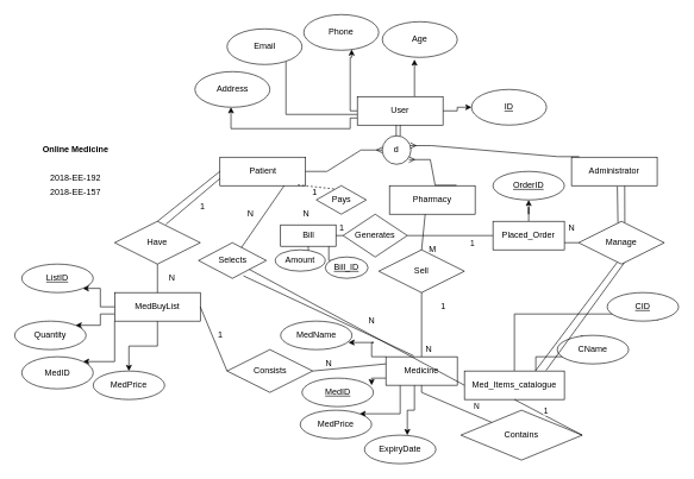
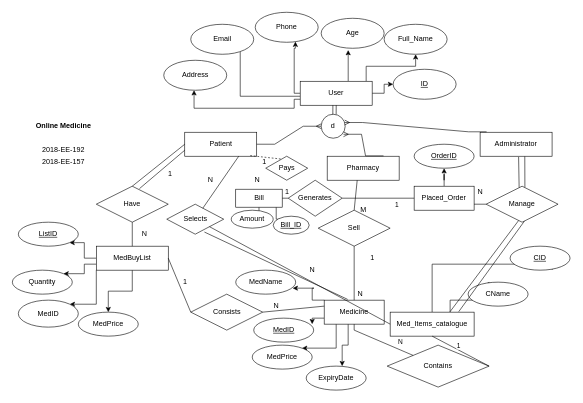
  <mxCell id="0" />
  <mxCell id="1" parent="0" />
  <mxCell id="2" value="Patient" style="rounded=0;whiteSpace=wrap;html=1;" vertex="1" parent="1"><mxGeometry x="307.5" y="220" width="120" height="40" as="geometry" /></mxCell>
  <mxCell id="3" value="Administrator" style="rounded=0;whiteSpace=wrap;html=1;" vertex="1" parent="1"><mxGeometry x="800" y="220" width="120" height="40" as="geometry" /></mxCell>
  <mxCell id="4" style="edgeStyle=orthogonalEdgeStyle;rounded=0;orthogonalLoop=1;jettySize=auto;html=1;entryX=1;entryY=1;entryDx=0;entryDy=0;" edge="1" parent="1" source="8" target="64"><mxGeometry relative="1" as="geometry" /></mxCell>
  <mxCell id="5" style="edgeStyle=orthogonalEdgeStyle;rounded=0;orthogonalLoop=1;jettySize=auto;html=1;entryX=1;entryY=0;entryDx=0;entryDy=0;" edge="1" parent="1" source="8" target="65"><mxGeometry relative="1" as="geometry"><Array as="points"><mxPoint x="140" y="440" /><mxPoint x="140" y="456" /></Array></mxGeometry></mxCell>
  <mxCell id="6" style="edgeStyle=orthogonalEdgeStyle;rounded=0;orthogonalLoop=1;jettySize=auto;html=1;entryX=1;entryY=0;entryDx=0;entryDy=0;" edge="1" parent="1" source="8" target="66"><mxGeometry relative="1" as="geometry"><Array as="points"><mxPoint x="160" y="507" /></Array></mxGeometry></mxCell>
  <mxCell id="7" style="edgeStyle=orthogonalEdgeStyle;rounded=0;orthogonalLoop=1;jettySize=auto;html=1;entryX=0.5;entryY=0;entryDx=0;entryDy=0;" edge="1" parent="1" source="8" target="67"><mxGeometry relative="1" as="geometry" /></mxCell>
  <mxCell id="8" value="MedBuyList" style="rounded=0;whiteSpace=wrap;html=1;" vertex="1" parent="1"><mxGeometry x="160" y="410" width="120" height="40" as="geometry" /></mxCell>
  <mxCell id="9" value="Pharmacy" style="rounded=0;whiteSpace=wrap;html=1;" vertex="1" parent="1"><mxGeometry x="545" y="260" width="120" height="40" as="geometry" /></mxCell>
+ <mxCell id="10" style="edgeStyle=orthogonalEdgeStyle;rounded=0;orthogonalLoop=1;jettySize=auto;html=1;entryX=0.5;entryY=1;entryDx=0;entryDy=0;" edge="1" parent="1" source="16" target="20"><mxGeometry relative="1" as="geometry"><Array as="points"><mxPoint x="610" y="110" /></Array></mxGeometry></mxCell>
  <mxCell id="11" style="edgeStyle=orthogonalEdgeStyle;rounded=0;orthogonalLoop=1;jettySize=auto;html=1;entryX=0.429;entryY=1.06;entryDx=0;entryDy=0;entryPerimeter=0;" edge="1" parent="1" source="16" target="19"><mxGeometry relative="1" as="geometry"><mxPoint x="440" y="80" as="targetPoint" /><Array as="points"><mxPoint x="580" y="83" /></Array></mxGeometry></mxCell>
  <mxCell id="12" style="edgeStyle=orthogonalEdgeStyle;rounded=0;orthogonalLoop=1;jettySize=auto;html=1;" edge="1" parent="1" source="16" target="17"><mxGeometry relative="1" as="geometry"><mxPoint x="470" y="80" as="targetPoint" /><Array as="points"><mxPoint x="490" y="155" /><mxPoint x="490" y="80" /><mxPoint x="492" y="80" /></Array></mxGeometry></mxCell>
  <mxCell id="13" style="edgeStyle=orthogonalEdgeStyle;rounded=0;orthogonalLoop=1;jettySize=auto;html=1;endArrow=none;" edge="1" parent="1" source="16" target="18"><mxGeometry relative="1" as="geometry"><Array as="points"><mxPoint x="400" y="160" /></Array></mxGeometry></mxCell>
  <mxCell id="14" style="edgeStyle=orthogonalEdgeStyle;rounded=0;orthogonalLoop=1;jettySize=auto;html=1;exitX=0;exitY=0.75;exitDx=0;exitDy=0;" edge="1" parent="1" source="16" target="22"><mxGeometry relative="1" as="geometry"><mxPoint x="360" y="180" as="targetPoint" /><Array as="points"><mxPoint x="490" y="165" /><mxPoint x="490" y="180" /><mxPoint x="323" y="180" /></Array></mxGeometry></mxCell>
  <mxCell id="15" value="" style="edgeStyle=orthogonalEdgeStyle;rounded=0;orthogonalLoop=1;jettySize=auto;html=1;" edge="1" parent="1" source="16" target="21"><mxGeometry relative="1" as="geometry" /></mxCell>
  <mxCell id="16" value="User" style="rounded=0;whiteSpace=wrap;html=1;" vertex="1" parent="1"><mxGeometry x="500" y="135" width="120" height="40" as="geometry" /></mxCell>
  <mxCell id="17" value="Phone" style="ellipse;whiteSpace=wrap;html=1;" vertex="1" parent="1"><mxGeometry x="425" y="20" width="105" height="50" as="geometry" /></mxCell>
  <mxCell id="18" value="Email" style="ellipse;whiteSpace=wrap;html=1;" vertex="1" parent="1"><mxGeometry x="317.5" y="40" width="105" height="50" as="geometry" /></mxCell>
  <mxCell id="19" value="Age" style="ellipse;whiteSpace=wrap;html=1;" vertex="1" parent="1"><mxGeometry x="535" y="30" width="105" height="50" as="geometry" /></mxCell>
- <mxCell id="21" value="&lt;u&gt;ID&lt;/u&gt;" style="ellipse;whiteSpace=wrap;html=1;" vertex="1" parent="1"><mxGeometry x="660" y="125" width="105" height="50" as="geometry" /></mxCell>
+ <mxCell id="20" value="Full_Name" style="ellipse;whiteSpace=wrap;html=1;" vertex="1" parent="1"><mxGeometry x="640" y="40" width="105" height="50" as="geometry" /></mxCell>
+ <mxCell id="21" value="&lt;u&gt;ID&lt;/u&gt;" style="ellipse;whiteSpace=wrap;html=1;" vertex="1" parent="1"><mxGeometry x="655" y="115" width="105" height="50" as="geometry" /></mxCell>
  <mxCell id="22" value="Address" style="ellipse;whiteSpace=wrap;html=1;" vertex="1" parent="1"><mxGeometry x="272.5" y="100" width="105" height="50" as="geometry" /></mxCell>
  <mxCell id="23" value="d" style="ellipse;whiteSpace=wrap;html=1;aspect=fixed;" vertex="1" parent="1"><mxGeometry x="535" y="190" width="40" height="40" as="geometry" /></mxCell>
  <mxCell id="24" value="" style="endArrow=none;html=1;rounded=0;exitX=0.485;exitY=0.006;exitDx=0;exitDy=0;exitPerimeter=0;" edge="1" parent="1" source="23"><mxGeometry width="50" height="50" relative="1" as="geometry"><mxPoint x="554.5" y="195" as="sourcePoint" /><mxPoint x="554.5" y="175" as="targetPoint" /></mxGeometry></mxCell>
  <mxCell id="25" value="" style="endArrow=none;html=1;rounded=0;exitX=0.485;exitY=0.006;exitDx=0;exitDy=0;exitPerimeter=0;" edge="1" parent="1"><mxGeometry width="50" height="50" relative="1" as="geometry"><mxPoint x="559.95" y="190.24" as="sourcePoint" /><mxPoint x="560.05" y="175" as="targetPoint" /></mxGeometry></mxCell>
  <mxCell id="26" value="" style="edgeStyle=entityRelationEdgeStyle;fontSize=12;html=1;endArrow=ERmany;rounded=0;entryX=0;entryY=0.5;entryDx=0;entryDy=0;" edge="1" parent="1" source="2" target="23"><mxGeometry width="100" height="100" relative="1" as="geometry"><mxPoint x="422.5" y="310" as="sourcePoint" /><mxPoint x="522.5" y="210" as="targetPoint" /></mxGeometry></mxCell>
  <mxCell id="27" value="" style="edgeStyle=entityRelationEdgeStyle;fontSize=12;html=1;endArrow=ERmany;rounded=0;entryX=0.98;entryY=0.345;entryDx=0;entryDy=0;exitX=0.09;exitY=-0.018;exitDx=0;exitDy=0;exitPerimeter=0;entryPerimeter=0;" edge="1" parent="1" source="3" target="23"><mxGeometry width="100" height="100" relative="1" as="geometry"><mxPoint x="575" y="320" as="sourcePoint" /><mxPoint x="660" y="220" as="targetPoint" /></mxGeometry></mxCell>
  <mxCell id="28" value="" style="edgeStyle=entityRelationEdgeStyle;fontSize=12;html=1;endArrow=ERmany;rounded=0;exitX=0.783;exitY=-0.015;exitDx=0;exitDy=0;exitPerimeter=0;entryX=0.93;entryY=0.835;entryDx=0;entryDy=0;entryPerimeter=0;" edge="1" parent="1" source="9" target="23"><mxGeometry width="100" height="100" relative="1" as="geometry"><mxPoint x="400" y="380" as="sourcePoint" /><mxPoint x="570" y="230" as="targetPoint" /></mxGeometry></mxCell>
  <mxCell id="29" style="edgeStyle=orthogonalEdgeStyle;rounded=0;orthogonalLoop=1;jettySize=auto;html=1;entryX=0.27;entryY=0.1;entryDx=0;entryDy=0;entryPerimeter=0;" edge="1" parent="1" source="31" target="33"><mxGeometry relative="1" as="geometry"><Array as="points"><mxPoint x="750" y="500" /><mxPoint x="850" y="500" /><mxPoint x="850" y="474" /></Array></mxGeometry></mxCell>
  <mxCell id="30" style="edgeStyle=orthogonalEdgeStyle;rounded=0;orthogonalLoop=1;jettySize=auto;html=1;entryX=0.7;entryY=1;entryDx=0;entryDy=0;entryPerimeter=0;" edge="1" parent="1" source="31" target="34"><mxGeometry relative="1" as="geometry"><Array as="points"><mxPoint x="920" y="440" /></Array></mxGeometry></mxCell>
  <mxCell id="31" value="Med_Items_catalogue" style="whiteSpace=wrap;html=1;align=center;" vertex="1" parent="1"><mxGeometry x="650" y="520" width="140" height="40" as="geometry" /></mxCell>
  <mxCell id="32" value="Manage" style="shape=rhombus;perimeter=rhombusPerimeter;whiteSpace=wrap;html=1;align=center;" vertex="1" parent="1"><mxGeometry x="810" y="310" width="120" height="60" as="geometry" /></mxCell>
  <mxCell id="33" value="CName" style="ellipse;whiteSpace=wrap;html=1;align=center;" vertex="1" parent="1"><mxGeometry x="780" y="470" width="100" height="40" as="geometry" /></mxCell>
  <mxCell id="34" value="&lt;u&gt;CID&lt;/u&gt;" style="ellipse;whiteSpace=wrap;html=1;align=center;" vertex="1" parent="1"><mxGeometry x="850" y="410" width="100" height="40" as="geometry" /></mxCell>
  <mxCell id="35" value="" style="endArrow=none;html=1;rounded=0;entryX=0.532;entryY=0.972;entryDx=0;entryDy=0;entryPerimeter=0;exitX=0.817;exitY=-0.02;exitDx=0;exitDy=0;exitPerimeter=0;" edge="1" parent="1" source="31" target="32"><mxGeometry width="50" height="50" relative="1" as="geometry"><mxPoint x="740" y="400" as="sourcePoint" /><mxPoint x="744" y="360" as="targetPoint" /></mxGeometry></mxCell>
  <mxCell id="36" value="" style="endArrow=none;html=1;rounded=0;entryX=0.451;entryY=0.956;entryDx=0;entryDy=0;entryPerimeter=0;exitX=0.713;exitY=-0.017;exitDx=0;exitDy=0;exitPerimeter=0;" edge="1" parent="1" source="31" target="32"><mxGeometry width="50" height="50" relative="1" as="geometry"><mxPoint x="734" y="400" as="sourcePoint" /><mxPoint x="734" y="360" as="targetPoint" /></mxGeometry></mxCell>
  <mxCell id="37" value="" style="endArrow=none;html=1;rounded=0;entryX=0.621;entryY=1.009;entryDx=0;entryDy=0;entryPerimeter=0;exitX=0.539;exitY=0.031;exitDx=0;exitDy=0;exitPerimeter=0;" edge="1" parent="1" source="32" target="3"><mxGeometry width="50" height="50" relative="1" as="geometry"><mxPoint x="744.66" y="300" as="sourcePoint" /><mxPoint x="744.66" y="240" as="targetPoint" /></mxGeometry></mxCell>
  <mxCell id="38" value="" style="endArrow=none;html=1;rounded=0;entryX=0.535;entryY=1.029;entryDx=0;entryDy=0;entryPerimeter=0;exitX=0.459;exitY=0.037;exitDx=0;exitDy=0;exitPerimeter=0;" edge="1" parent="1" source="32" target="3"><mxGeometry width="50" height="50" relative="1" as="geometry"><mxPoint x="734.66" y="300" as="sourcePoint" /><mxPoint x="734.66" y="240" as="targetPoint" /></mxGeometry></mxCell>
  <mxCell id="39" value="Contains" style="shape=rhombus;perimeter=rhombusPerimeter;whiteSpace=wrap;html=1;align=center;" vertex="1" parent="1"><mxGeometry x="645" y="575" width="170" height="70" as="geometry" /></mxCell>
  <mxCell id="40" style="edgeStyle=orthogonalEdgeStyle;rounded=0;orthogonalLoop=1;jettySize=auto;html=1;entryX=0.6;entryY=0;entryDx=0;entryDy=0;entryPerimeter=0;" edge="1" parent="1" source="44" target="57"><mxGeometry relative="1" as="geometry"><Array as="points"><mxPoint x="580" y="575" /><mxPoint x="570" y="575" /></Array></mxGeometry></mxCell>
  <mxCell id="41" style="edgeStyle=orthogonalEdgeStyle;rounded=0;orthogonalLoop=1;jettySize=auto;html=1;entryX=0.95;entryY=0.75;entryDx=0;entryDy=0;entryPerimeter=0;" edge="1" parent="1" source="44" target="55"><mxGeometry relative="1" as="geometry"><Array as="points"><mxPoint x="520" y="500" /><mxPoint x="520" y="480" /><mxPoint x="523" y="480" /></Array></mxGeometry></mxCell>
  <mxCell id="42" style="edgeStyle=orthogonalEdgeStyle;rounded=0;orthogonalLoop=1;jettySize=auto;html=1;entryX=0.975;entryY=0.25;entryDx=0;entryDy=0;entryPerimeter=0;" edge="1" parent="1" source="44" target="54"><mxGeometry relative="1" as="geometry"><Array as="points"><mxPoint x="520" y="530" /></Array></mxGeometry></mxCell>
  <mxCell id="43" style="edgeStyle=orthogonalEdgeStyle;rounded=0;orthogonalLoop=1;jettySize=auto;html=1;" edge="1" parent="1" source="44" target="56"><mxGeometry relative="1" as="geometry"><Array as="points"><mxPoint x="560" y="580" /></Array></mxGeometry></mxCell>
  <mxCell id="44" value="Medicine" style="whiteSpace=wrap;html=1;align=center;" vertex="1" parent="1"><mxGeometry x="540" y="500" width="100" height="40" as="geometry" /></mxCell>
  <mxCell id="45" value="" style="endArrow=none;html=1;rounded=0;exitX=1;exitY=0.5;exitDx=0;exitDy=0;entryX=0.5;entryY=1;entryDx=0;entryDy=0;" edge="1" parent="1" source="39" target="31"><mxGeometry relative="1" as="geometry"><mxPoint x="612.5" y="469.52" as="sourcePoint" /><mxPoint x="772.5" y="469.52" as="targetPoint" /></mxGeometry></mxCell>
  <mxCell id="46" value="1" style="edgeLabel;html=1;align=center;verticalAlign=middle;resizable=0;points=[];" vertex="1" connectable="0" parent="45"><mxGeometry x="-0.313" y="-1" relative="1" as="geometry"><mxPoint x="-19" y="-16" as="offset" /></mxGeometry></mxCell>
  <mxCell id="47" value="" style="endArrow=none;html=1;rounded=0;exitX=0.5;exitY=1;exitDx=0;exitDy=0;" edge="1" parent="1" source="44" target="39"><mxGeometry relative="1" as="geometry"><mxPoint x="560" y="500" as="sourcePoint" /><mxPoint x="675.34" y="573.4" as="targetPoint" /><Array as="points"><mxPoint x="590" y="550" /></Array></mxGeometry></mxCell>
  <mxCell id="48" value="N" style="edgeLabel;html=1;align=center;verticalAlign=middle;resizable=0;points=[];" vertex="1" connectable="0" parent="47"><mxGeometry x="-0.035" relative="1" as="geometry"><mxPoint x="34" as="offset" /></mxGeometry></mxCell>
  <mxCell id="49" value="Sell" style="shape=rhombus;perimeter=rhombusPerimeter;whiteSpace=wrap;html=1;align=center;" vertex="1" parent="1"><mxGeometry x="530" y="350" width="120" height="60" as="geometry" /></mxCell>
  <mxCell id="50" value="" style="endArrow=none;html=1;rounded=0;exitX=0.5;exitY=1;exitDx=0;exitDy=0;entryX=0.5;entryY=0;entryDx=0;entryDy=0;" edge="1" parent="1" source="49" target="44"><mxGeometry relative="1" as="geometry"><mxPoint x="560" y="500" as="sourcePoint" /><mxPoint x="720" y="500" as="targetPoint" /></mxGeometry></mxCell>
  <mxCell id="51" value="" style="endArrow=none;html=1;rounded=0;exitX=0.417;exitY=1;exitDx=0;exitDy=0;exitPerimeter=0;entryX=0.5;entryY=0;entryDx=0;entryDy=0;" edge="1" parent="1" source="9" target="49"><mxGeometry relative="1" as="geometry"><mxPoint x="589.68" y="401.6" as="sourcePoint" /><mxPoint x="720" y="500" as="targetPoint" /></mxGeometry></mxCell>
  <mxCell id="52" value="N" style="text;html=1;align=center;verticalAlign=middle;resizable=0;points=[];autosize=1;strokeColor=none;fillColor=none;" vertex="1" parent="1"><mxGeometry x="590" y="480" width="20" height="20" as="geometry" /></mxCell>
  <mxCell id="53" value="M" style="text;html=1;align=center;verticalAlign=middle;resizable=0;points=[];autosize=1;strokeColor=none;fillColor=none;" vertex="1" parent="1"><mxGeometry x="590" y="340" width="30" height="20" as="geometry" /></mxCell>
  <mxCell id="54" value="&lt;u&gt;MedID&lt;/u&gt;" style="ellipse;whiteSpace=wrap;html=1;align=center;" vertex="1" parent="1"><mxGeometry x="422.5" y="530" width="100" height="40" as="geometry" /></mxCell>
  <mxCell id="55" value="MedName" style="ellipse;whiteSpace=wrap;html=1;align=center;" vertex="1" parent="1"><mxGeometry x="392.5" y="450" width="100" height="40" as="geometry" /></mxCell>
  <mxCell id="56" value="MedPrice" style="ellipse;whiteSpace=wrap;html=1;align=center;" vertex="1" parent="1"><mxGeometry x="420" y="575" width="100" height="40" as="geometry" /></mxCell>
  <mxCell id="57" value="ExpiryDate" style="ellipse;whiteSpace=wrap;html=1;align=center;" vertex="1" parent="1"><mxGeometry x="510" y="610" width="100" height="40" as="geometry" /></mxCell>
  <mxCell id="58" value="Have" style="shape=rhombus;perimeter=rhombusPerimeter;whiteSpace=wrap;html=1;align=center;" vertex="1" parent="1"><mxGeometry x="160" y="310" width="120" height="60" as="geometry" /></mxCell>
  <mxCell id="59" value="" style="endArrow=none;html=1;rounded=0;entryX=0;entryY=0.5;entryDx=0;entryDy=0;exitX=0.5;exitY=0;exitDx=0;exitDy=0;" edge="1" parent="1" source="58" target="2"><mxGeometry relative="1" as="geometry"><mxPoint x="310" y="370" as="sourcePoint" /><mxPoint x="470" y="370" as="targetPoint" /></mxGeometry></mxCell>
  <mxCell id="60" value="" style="endArrow=none;html=1;rounded=0;exitX=0.5;exitY=1;exitDx=0;exitDy=0;entryX=0.5;entryY=0;entryDx=0;entryDy=0;" edge="1" parent="1" source="58" target="8"><mxGeometry relative="1" as="geometry"><mxPoint x="310" y="370" as="sourcePoint" /><mxPoint x="470" y="370" as="targetPoint" /></mxGeometry></mxCell>
  <mxCell id="61" value="" style="endArrow=none;html=1;rounded=0;exitX=0.6;exitY=0.067;exitDx=0;exitDy=0;exitPerimeter=0;entryX=0;entryY=0.75;entryDx=0;entryDy=0;" edge="1" parent="1" source="58" target="2"><mxGeometry relative="1" as="geometry"><mxPoint x="310" y="370" as="sourcePoint" /><mxPoint x="470" y="370" as="targetPoint" /></mxGeometry></mxCell>
  <mxCell id="62" value="1" style="text;html=1;align=center;verticalAlign=middle;resizable=0;points=[];autosize=1;strokeColor=none;fillColor=none;" vertex="1" parent="1"><mxGeometry x="272.5" y="280" width="20" height="20" as="geometry" /></mxCell>
  <mxCell id="63" value="N" style="text;html=1;align=center;verticalAlign=middle;resizable=0;points=[];autosize=1;strokeColor=none;fillColor=none;" vertex="1" parent="1"><mxGeometry x="230" y="380" width="20" height="20" as="geometry" /></mxCell>
  <mxCell id="64" value="&lt;u&gt;ListID&lt;/u&gt;" style="ellipse;whiteSpace=wrap;html=1;align=center;" vertex="1" parent="1"><mxGeometry y="370" width="100" height="40" as="geometry" x="30" /></mxCell>
  <mxCell id="65" value="Quantity" style="ellipse;whiteSpace=wrap;html=1;align=center;" vertex="1" parent="1"><mxGeometry x="20" y="450" width="100" height="40" as="geometry" /></mxCell>
  <mxCell id="66" value="MedID" style="ellipse;whiteSpace=wrap;html=1;align=center;" vertex="1" parent="1"><mxGeometry y="500" width="100" height="45" as="geometry" x="30" /></mxCell>
  <mxCell id="67" value="MedPrice" style="ellipse;whiteSpace=wrap;html=1;align=center;" vertex="1" parent="1"><mxGeometry x="130" y="520" width="100" height="40" as="geometry" /></mxCell>
  <mxCell id="68" value="Consists" style="shape=rhombus;perimeter=rhombusPerimeter;whiteSpace=wrap;html=1;align=center;" vertex="1" parent="1"><mxGeometry x="317.5" y="490" width="120" height="60" as="geometry" /></mxCell>
  <mxCell id="69" value="" style="endArrow=none;html=1;rounded=0;exitX=1;exitY=0.5;exitDx=0;exitDy=0;entryX=0;entryY=0.5;entryDx=0;entryDy=0;" edge="1" parent="1" source="8" target="68"><mxGeometry relative="1" as="geometry"><mxPoint x="300" y="420" as="sourcePoint" /><mxPoint x="460" y="420" as="targetPoint" /></mxGeometry></mxCell>
  <mxCell id="70" value="" style="endArrow=none;html=1;rounded=0;exitX=1;exitY=0.5;exitDx=0;exitDy=0;entryX=0;entryY=0.25;entryDx=0;entryDy=0;" edge="1" parent="1" source="68" target="44"><mxGeometry relative="1" as="geometry"><mxPoint x="300" y="510" as="sourcePoint" /><mxPoint x="460" y="510" as="targetPoint" /></mxGeometry></mxCell>
  <mxCell id="71" value="1" style="text;html=1;align=center;verticalAlign=middle;resizable=0;points=[];autosize=1;strokeColor=none;fillColor=none;" vertex="1" parent="1"><mxGeometry x="297.5" y="460" width="20" height="20" as="geometry" /></mxCell>
  <mxCell id="72" value="N" style="text;html=1;align=center;verticalAlign=middle;resizable=0;points=[];autosize=1;strokeColor=none;fillColor=none;" vertex="1" parent="1"><mxGeometry x="450" y="500" width="20" height="20" as="geometry" /></mxCell>
  <mxCell id="73" value="Selects" style="shape=rhombus;perimeter=rhombusPerimeter;whiteSpace=wrap;html=1;align=center;" vertex="1" parent="1"><mxGeometry x="277.5" y="340" width="95" height="50" as="geometry" /></mxCell>
  <mxCell id="74" value="" style="endArrow=none;html=1;rounded=0;exitX=0.75;exitY=1;exitDx=0;exitDy=0;" edge="1" parent="1" source="2" target="73"><mxGeometry relative="1" as="geometry"><mxPoint x="440" y="500" as="sourcePoint" /><mxPoint x="600" y="500" as="targetPoint" /></mxGeometry></mxCell>
  <mxCell id="75" value="N" style="text;html=1;align=center;verticalAlign=middle;resizable=0;points=[];autosize=1;strokeColor=none;fillColor=none;" vertex="1" parent="1"><mxGeometry x="340" y="290" width="20" height="20" as="geometry" /></mxCell>
  <mxCell id="76" value="" style="endArrow=none;html=1;rounded=0;exitX=1;exitY=1;exitDx=0;exitDy=0;entryX=0;entryY=0.5;entryDx=0;entryDy=0;" edge="1" parent="1" source="73" target="31"><mxGeometry relative="1" as="geometry"><mxPoint x="440" y="500" as="sourcePoint" /><mxPoint x="600" y="500" as="targetPoint" /></mxGeometry></mxCell>
  <mxCell id="77" value="1" style="text;html=1;align=center;verticalAlign=middle;resizable=0;points=[];autosize=1;strokeColor=none;fillColor=none;" vertex="1" parent="1"><mxGeometry x="610" y="420" width="20" height="20" as="geometry" /></mxCell>
  <mxCell id="78" value="" style="endArrow=none;html=1;rounded=0;exitX=0.661;exitY=0.929;exitDx=0;exitDy=0;exitPerimeter=0;entryX=0.391;entryY=-0.032;entryDx=0;entryDy=0;entryPerimeter=0;" edge="1" parent="1" source="73" target="44"><mxGeometry relative="1" as="geometry"><mxPoint x="500" y="430" as="sourcePoint" /><mxPoint x="660" y="430" as="targetPoint" /></mxGeometry></mxCell>
  <mxCell id="79" value="N" style="text;html=1;align=center;verticalAlign=middle;resizable=0;points=[];autosize=1;strokeColor=none;fillColor=none;" vertex="1" parent="1"><mxGeometry x="510" y="440" width="20" height="20" as="geometry" /></mxCell>
  <mxCell id="80" value="" style="edgeStyle=orthogonalEdgeStyle;rounded=0;orthogonalLoop=1;jettySize=auto;html=1;" edge="1" parent="1" source="81" target="84"><mxGeometry relative="1" as="geometry" /></mxCell>
  <mxCell id="81" value="Placed_Order" style="whiteSpace=wrap;html=1;align=center;" vertex="1" parent="1"><mxGeometry x="690" y="310" width="100" height="40" as="geometry" /></mxCell>
  <mxCell id="82" value="" style="endArrow=none;html=1;rounded=0;entryX=0;entryY=0.5;entryDx=0;entryDy=0;" edge="1" parent="1" target="32"><mxGeometry relative="1" as="geometry"><mxPoint x="790" y="340" as="sourcePoint" /><mxPoint x="860" y="300" as="targetPoint" /></mxGeometry></mxCell>
  <mxCell id="83" value="N" style="text;html=1;align=center;verticalAlign=middle;resizable=0;points=[];autosize=1;strokeColor=none;fillColor=none;" vertex="1" parent="1"><mxGeometry x="790" y="310" width="20" height="20" as="geometry" /></mxCell>
  <mxCell id="84" value="OrderID" style="ellipse;whiteSpace=wrap;html=1;align=center;fontStyle=4;" vertex="1" parent="1"><mxGeometry x="690" y="240" width="100" height="40" as="geometry" /></mxCell>
  <mxCell id="85" style="edgeStyle=orthogonalEdgeStyle;rounded=0;orthogonalLoop=1;jettySize=auto;html=1;exitX=0.5;exitY=1;exitDx=0;exitDy=0;" edge="1" parent="1" source="55" target="55"><mxGeometry relative="1" as="geometry" /></mxCell>
  <mxCell id="86" value="Generates" style="shape=rhombus;perimeter=rhombusPerimeter;whiteSpace=wrap;html=1;align=center;" vertex="1" parent="1"><mxGeometry x="480" y="300" width="90" height="60" as="geometry" /></mxCell>
  <mxCell id="87" value="" style="endArrow=none;html=1;rounded=0;entryX=0;entryY=0.5;entryDx=0;entryDy=0;exitX=1;exitY=0.5;exitDx=0;exitDy=0;" edge="1" parent="1" source="86" target="81"><mxGeometry relative="1" as="geometry"><mxPoint x="430" y="390" as="sourcePoint" /><mxPoint x="590" y="390" as="targetPoint" /></mxGeometry></mxCell>
  <mxCell id="88" value="1" style="edgeLabel;html=1;align=center;verticalAlign=middle;resizable=0;points=[];" vertex="1" connectable="0" parent="87"><mxGeometry x="0.545" y="-3" relative="1" as="geometry"><mxPoint x="-3" y="7" as="offset" /></mxGeometry></mxCell>
  <mxCell id="89" style="edgeStyle=orthogonalEdgeStyle;rounded=0;orthogonalLoop=1;jettySize=auto;html=1;" edge="1" parent="1" source="91" target="95"><mxGeometry relative="1" as="geometry" /></mxCell>
  <mxCell id="90" style="edgeStyle=orthogonalEdgeStyle;rounded=0;orthogonalLoop=1;jettySize=auto;html=1;entryX=0.335;entryY=0.054;entryDx=0;entryDy=0;entryPerimeter=0;" edge="1" parent="1" source="91" target="94"><mxGeometry relative="1" as="geometry"><Array as="points"><mxPoint x="460" y="365" /><mxPoint x="475" y="365" /></Array></mxGeometry></mxCell>
  <mxCell id="91" value="Bill" style="whiteSpace=wrap;html=1;align=center;" vertex="1" parent="1"><mxGeometry x="392.5" y="315" width="77.5" height="30" as="geometry" /></mxCell>
  <mxCell id="92" value="" style="endArrow=none;html=1;rounded=0;entryX=0;entryY=0.5;entryDx=0;entryDy=0;exitX=1;exitY=0.5;exitDx=0;exitDy=0;" edge="1" parent="1" source="91" target="86"><mxGeometry relative="1" as="geometry"><mxPoint x="330" y="390" as="sourcePoint" /><mxPoint x="490" y="390" as="targetPoint" /></mxGeometry></mxCell>
  <mxCell id="93" value="1" style="text;html=1;align=center;verticalAlign=middle;resizable=0;points=[];autosize=1;strokeColor=none;fillColor=none;" vertex="1" parent="1"><mxGeometry x="467.5" y="310" width="20" height="20" as="geometry" /></mxCell>
  <mxCell id="94" value="Bill_ID" style="ellipse;whiteSpace=wrap;html=1;align=center;fontStyle=4;" vertex="1" parent="1"><mxGeometry x="455" y="360" width="60" height="30" as="geometry" /></mxCell>
  <mxCell id="95" value="Amount" style="ellipse;whiteSpace=wrap;html=1;align=center;" vertex="1" parent="1"><mxGeometry x="385" y="350" width="70" height="30" as="geometry" /></mxCell>
  <mxCell id="96" value="Pays" style="shape=rhombus;perimeter=rhombusPerimeter;whiteSpace=wrap;html=1;align=center;" vertex="1" parent="1"><mxGeometry x="442.5" y="260" width="70" height="40" as="geometry" /></mxCell>
  <mxCell id="97" value="" style="endArrow=none;html=1;rounded=0;entryX=0.366;entryY=0.117;entryDx=0;entryDy=0;entryPerimeter=0;exitX=0.91;exitY=0.974;exitDx=0;exitDy=0;exitPerimeter=0;dashed=1;" edge="1" parent="1" source="2" target="96"><mxGeometry relative="1" as="geometry"><mxPoint x="390" y="270" as="sourcePoint" /><mxPoint x="550" y="270" as="targetPoint" /></mxGeometry></mxCell>
  <mxCell id="98" value="1" style="text;html=1;align=center;verticalAlign=middle;resizable=0;points=[];autosize=1;strokeColor=none;fillColor=none;" vertex="1" parent="1"><mxGeometry x="430" y="260" width="20" height="20" as="geometry" /></mxCell>
  <mxCell id="99" value="N" style="text;html=1;align=center;verticalAlign=middle;resizable=0;points=[];autosize=1;strokeColor=none;fillColor=none;" vertex="1" parent="1"><mxGeometry x="417.5" y="290" width="20" height="20" as="geometry" /></mxCell>
  <mxCell id="100" value="2018-EE-192" style="text;html=1;align=center;verticalAlign=middle;resizable=0;points=[];autosize=1;strokeColor=none;fillColor=none;" vertex="1" parent="1"><mxGeometry x="60" y="240" width="90" height="20" as="geometry" /></mxCell>
  <mxCell id="101" value="2018-EE-157" style="text;html=1;align=center;verticalAlign=middle;resizable=0;points=[];autosize=1;strokeColor=none;fillColor=none;" vertex="1" parent="1"><mxGeometry x="60" y="260" width="90" height="20" as="geometry" /></mxCell>
  <mxCell id="102" value="&lt;b&gt;Online Medicine&lt;/b&gt;" style="text;html=1;align=center;verticalAlign=middle;resizable=0;points=[];autosize=1;strokeColor=none;fillColor=none;" vertex="1" parent="1"><mxGeometry x="50" y="200" width="110" height="20" as="geometry" /></mxCell>
